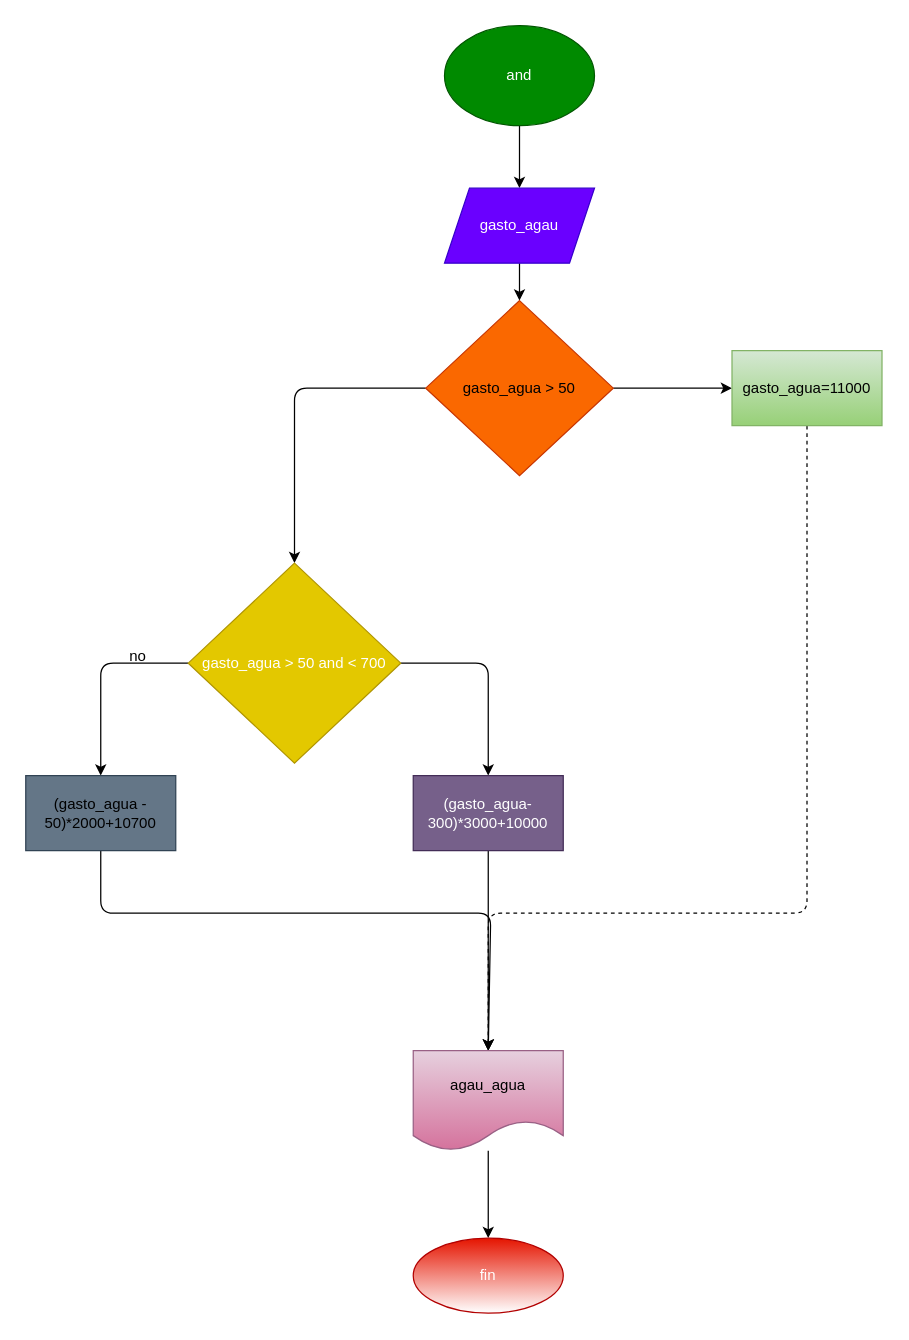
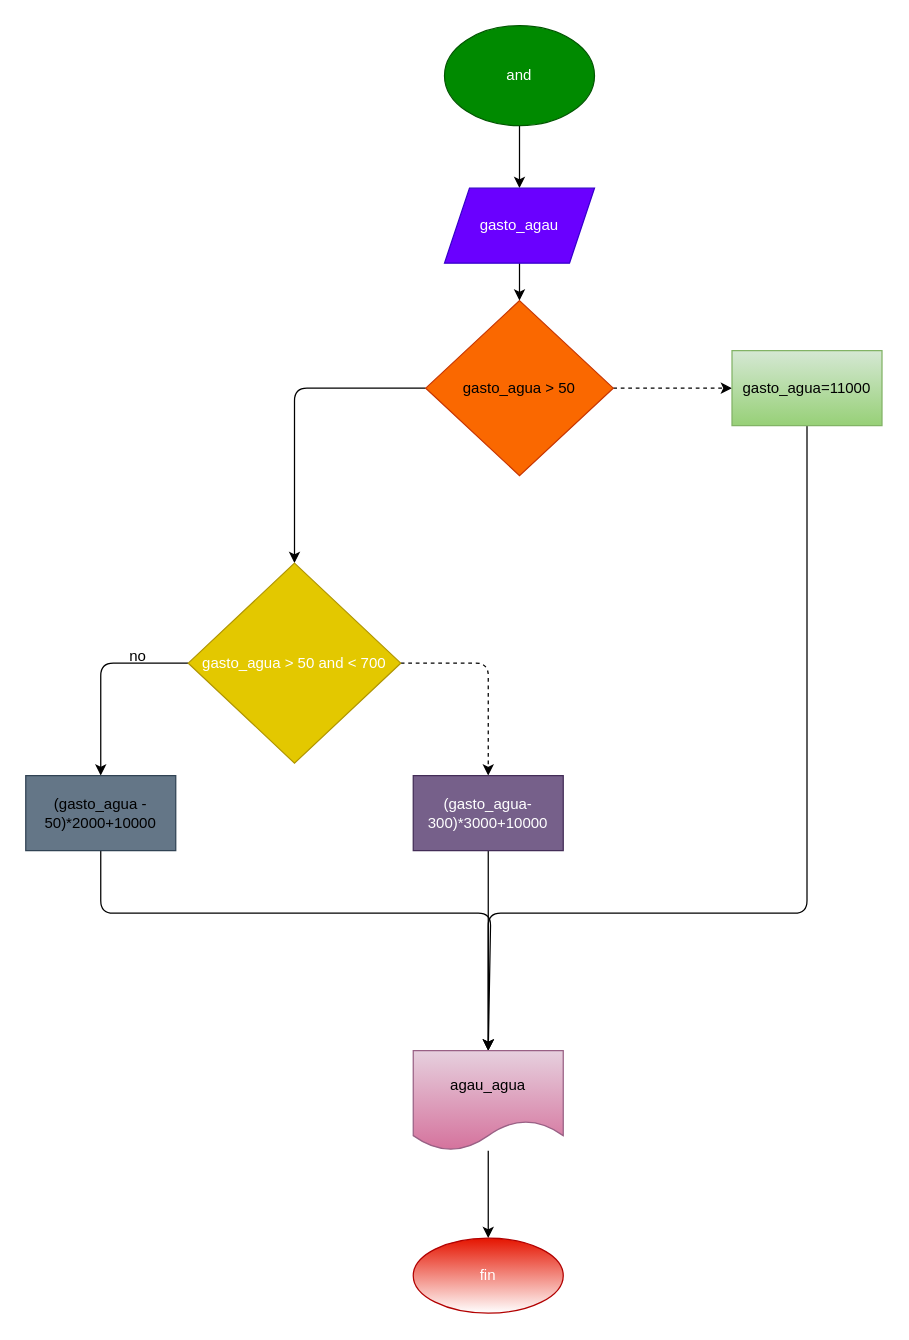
  <mxCell id="0" />
  <mxCell id="1" parent="0" />
  <mxCell id="2" value="" style="edgeStyle=none;html=1;" edge="1" parent="1" source="3" target="5"><mxGeometry relative="1" as="geometry" /></mxCell>
  <mxCell id="3" value="and&lt;br&gt;" style="ellipse;whiteSpace=wrap;html=1;fillColor=#008a00;fontColor=#ffffff;strokeColor=#005700;" vertex="1" parent="1"><mxGeometry x="355" y="20" width="120" height="80" as="geometry" /></mxCell>
  <mxCell id="4" value="" style="edgeStyle=none;html=1;" edge="1" parent="1" source="5" target="8"><mxGeometry relative="1" as="geometry" /></mxCell>
  <mxCell id="5" value="gasto_agau" style="shape=parallelogram;perimeter=parallelogramPerimeter;whiteSpace=wrap;html=1;fixedSize=1;fillColor=#6a00ff;strokeColor=#3700CC;fontColor=#ffffff;" vertex="1" parent="1"><mxGeometry x="355" y="150" width="120" height="60" as="geometry" /></mxCell>
- <mxCell id="6" value="" style="edgeStyle=none;html=1;" edge="1" parent="1" source="8" target="10"><mxGeometry relative="1" as="geometry" /></mxCell>
+ <mxCell id="6" value="" style="edgeStyle=none;html=1;dashed=1;" edge="1" parent="1" source="8" target="10"><mxGeometry relative="1" as="geometry" /></mxCell>
  <mxCell id="7" value="" style="edgeStyle=none;html=1;entryX=0.5;entryY=0;entryDx=0;entryDy=0;" edge="1" parent="1" source="8" target="13"><mxGeometry relative="1" as="geometry"><mxPoint x="180" y="380" as="targetPoint" /><Array as="points"><mxPoint x="235" y="310" /></Array></mxGeometry></mxCell>
  <mxCell id="8" value="gasto_agua &amp;gt; 50" style="rhombus;whiteSpace=wrap;html=1;fillColor=#fa6800;strokeColor=#C73500;fontColor=#000000;" vertex="1" parent="1"><mxGeometry x="340" y="240" width="150" height="140" as="geometry" /></mxCell>
- <mxCell id="9" style="edgeStyle=none;html=1;entryX=0.5;entryY=0;entryDx=0;entryDy=0;dashed=1;" edge="1" parent="1" source="10" target="20"><mxGeometry relative="1" as="geometry"><mxPoint x="390" y="830" as="targetPoint" /><Array as="points"><mxPoint x="645" y="730" /><mxPoint x="390" y="730" /></Array></mxGeometry></mxCell>
+ <mxCell id="9" style="edgeStyle=none;html=1;entryX=0.5;entryY=0;entryDx=0;entryDy=0;" edge="1" parent="1" source="10" target="20"><mxGeometry relative="1" as="geometry"><mxPoint x="390" y="830" as="targetPoint" /><Array as="points"><mxPoint x="645" y="730" /><mxPoint x="390" y="730" /></Array></mxGeometry></mxCell>
  <mxCell id="10" value="gasto_agua=11000" style="whiteSpace=wrap;html=1;fillColor=#d5e8d4;strokeColor=#82b366;gradientColor=#97d077;" vertex="1" parent="1"><mxGeometry x="585" y="280" width="120" height="60" as="geometry" /></mxCell>
  <mxCell id="11" value="" style="edgeStyle=none;html=1;" edge="1" parent="1" source="13"><mxGeometry relative="1" as="geometry"><mxPoint x="80" y="620" as="targetPoint" /><Array as="points"><mxPoint x="80" y="530" /></Array></mxGeometry></mxCell>
- <mxCell id="12" value="" style="edgeStyle=none;html=1;" edge="1" parent="1" source="13" target="16"><mxGeometry relative="1" as="geometry"><Array as="points"><mxPoint x="390" y="530" /></Array></mxGeometry></mxCell>
+ <mxCell id="12" value="" style="edgeStyle=none;html=1;dashed=1;" edge="1" parent="1" source="13" target="16"><mxGeometry relative="1" as="geometry"><Array as="points"><mxPoint x="390" y="530" /></Array></mxGeometry></mxCell>
  <mxCell id="13" value="&lt;span style=&quot;color: rgb(255 , 255 , 255)&quot;&gt;gasto_agua &amp;gt; 50 and &amp;lt; 700&lt;/span&gt;" style="rhombus;whiteSpace=wrap;html=1;fillColor=#e3c800;fontColor=#000000;strokeColor=#B09500;" vertex="1" parent="1"><mxGeometry x="150" y="450" width="170" height="160" as="geometry" /></mxCell>
  <mxCell id="14" value="no" style="text;html=1;strokeColor=none;fillColor=none;align=center;verticalAlign=middle;whiteSpace=wrap;rounded=0;" vertex="1" parent="1"><mxGeometry x="80" y="510" width="60" height="30" as="geometry" /></mxCell>
  <mxCell id="15" style="edgeStyle=none;html=1;entryX=0.5;entryY=0;entryDx=0;entryDy=0;" edge="1" parent="1" source="16" target="20"><mxGeometry relative="1" as="geometry"><mxPoint x="390" y="830" as="targetPoint" /><Array as="points"><mxPoint x="390" y="730" /></Array></mxGeometry></mxCell>
  <mxCell id="16" value="(gasto_agua- 300)*3000+10000" style="whiteSpace=wrap;html=1;fillColor=#76608a;strokeColor=#432D57;fontColor=#ffffff;" vertex="1" parent="1"><mxGeometry x="330" y="620" width="120" height="60" as="geometry" /></mxCell>
  <mxCell id="17" style="edgeStyle=none;html=1;" edge="1" parent="1" source="18"><mxGeometry relative="1" as="geometry"><mxPoint x="390" y="840" as="targetPoint" /><Array as="points"><mxPoint x="80" y="730" /><mxPoint x="392" y="730" /></Array></mxGeometry></mxCell>
- <mxCell id="18" value="&lt;span style=&quot;color: rgb(0 , 0 , 0)&quot;&gt;(gasto_agua - 50)*2000+10700&lt;/span&gt;" style="rounded=0;whiteSpace=wrap;html=1;fillColor=#647687;fontColor=#ffffff;strokeColor=#314354;" vertex="1" parent="1"><mxGeometry x="20" y="620" width="120" height="60" as="geometry" /></mxCell>
+ <mxCell id="18" value="&lt;span style=&quot;color: rgb(0 , 0 , 0)&quot;&gt;(gasto_agua - 50)*2000+10000&lt;/span&gt;" style="rounded=0;whiteSpace=wrap;html=1;fillColor=#647687;fontColor=#ffffff;strokeColor=#314354;" vertex="1" parent="1"><mxGeometry x="20" y="620" width="120" height="60" as="geometry" /></mxCell>
  <mxCell id="19" value="" style="edgeStyle=none;html=1;" edge="1" parent="1" source="20" target="21"><mxGeometry relative="1" as="geometry" /></mxCell>
  <mxCell id="20" value="agau_agua" style="shape=document;whiteSpace=wrap;html=1;boundedLbl=1;fillColor=#e6d0de;gradientColor=#d5739d;strokeColor=#996185;" vertex="1" parent="1"><mxGeometry x="330" y="840" width="120" height="80" as="geometry" /></mxCell>
  <mxCell id="21" value="fin" style="ellipse;whiteSpace=wrap;html=1;fillColor=#e51400;strokeColor=#B20000;fontColor=#ffffff;gradientColor=#ffffff;" vertex="1" parent="1"><mxGeometry x="330" y="990" width="120" height="60" as="geometry" /></mxCell>
